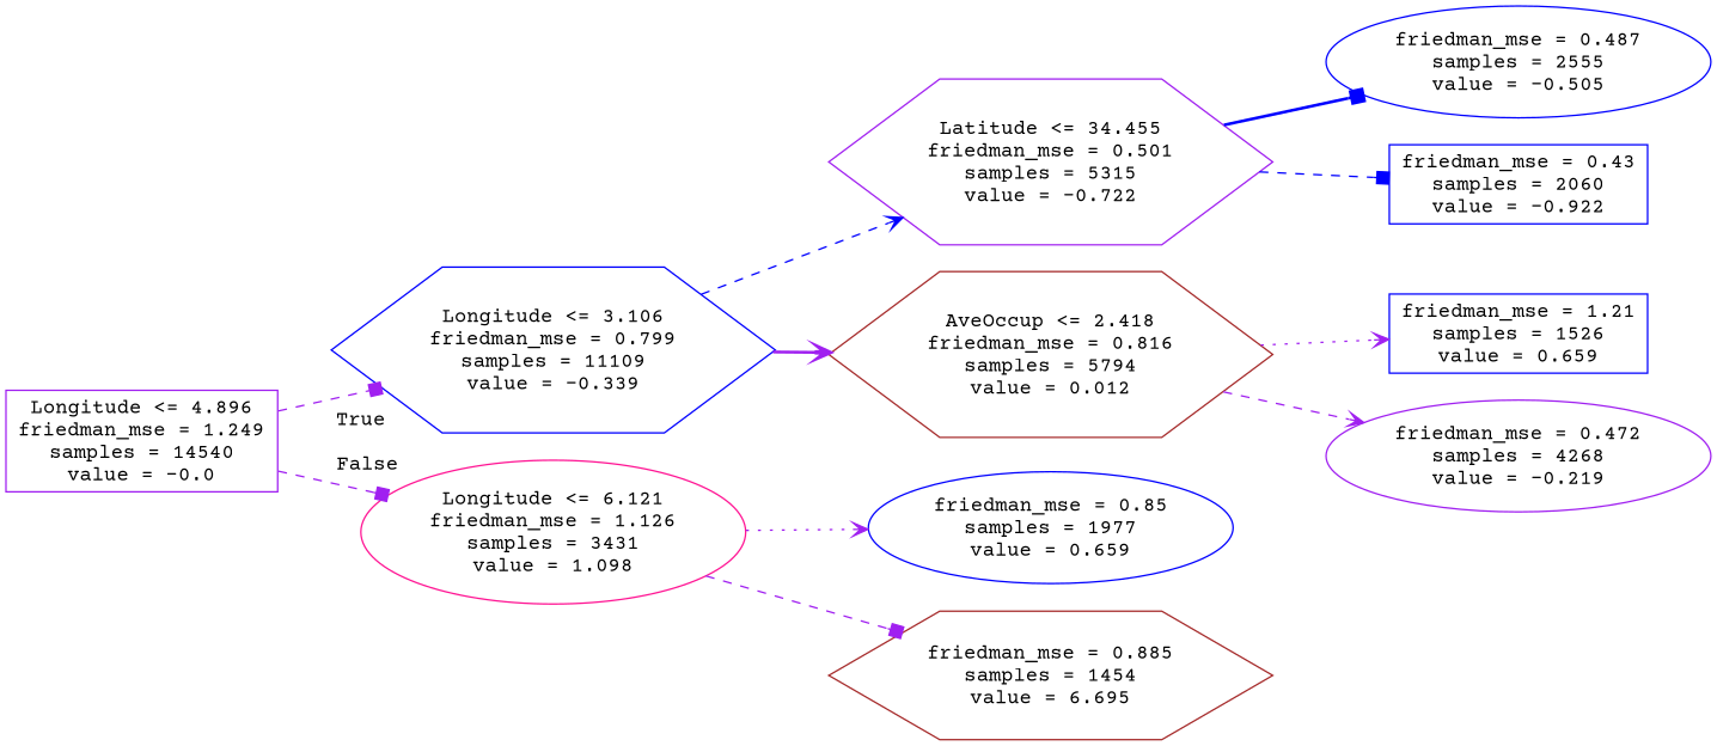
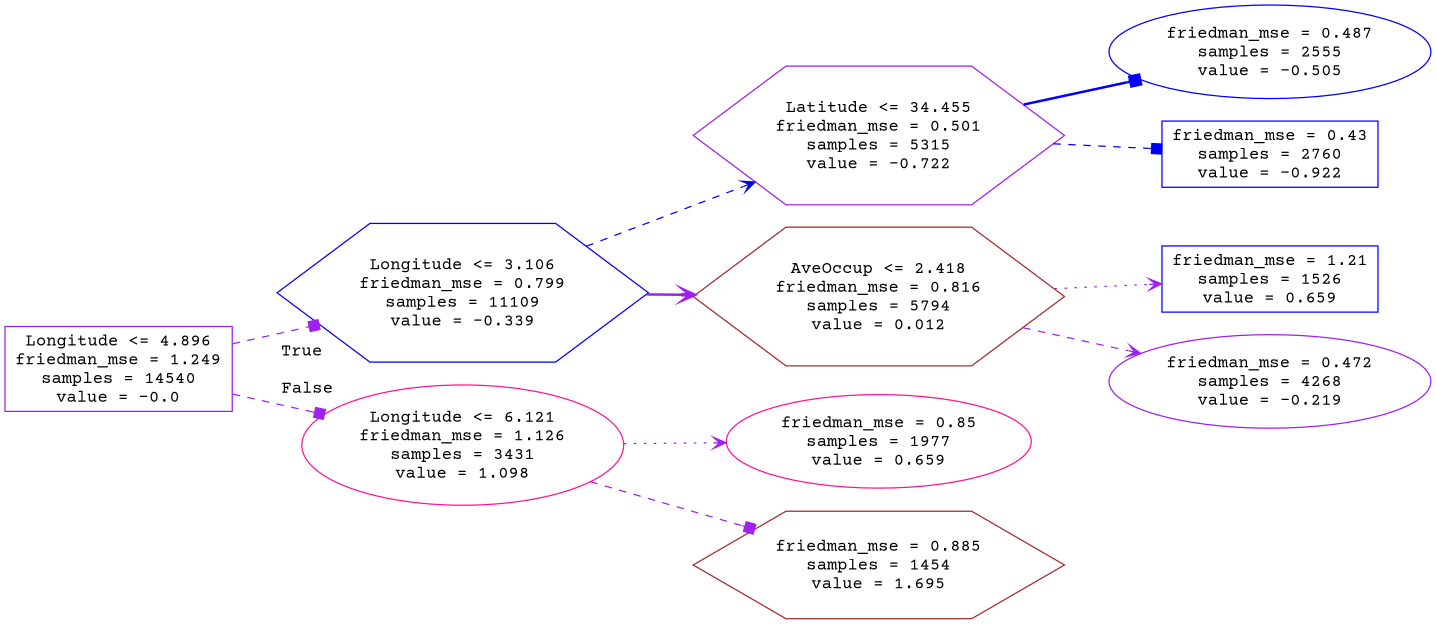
  digraph {
    fontname="Courier Prime"
    rankdir=LR
    node [color=blue fontname="Courier Prime" shape=hexagon]
    edge [arrowhead=box color=purple fontname="Courier Prime" style=dashed]
    n1 [color=purple label="Longitude <= 4.896\nfriedman_mse = 1.249\nsamples = 14540\nvalue = -0.0" shape=box]
    n2 [label="Longitude <= 3.106\nfriedman_mse = 0.799\nsamples = 11109\nvalue = -0.339"]
    n3 [color=deeppink label="Longitude <= 6.121\nfriedman_mse = 1.126\nsamples = 3431\nvalue = 1.098" shape=ellipse]
    n4 [color=purple label="Latitude <= 34.455\nfriedman_mse = 0.501\nsamples = 5315\nvalue = -0.722"]
    n5 [color=brown label="AveOccup <= 2.418\nfriedman_mse = 0.816\nsamples = 5794\nvalue = 0.012"]
-   n6 [label="friedman_mse = 0.85\nsamples = 1977\nvalue = 0.659" shape=ellipse]
-   n7 [color=brown label="friedman_mse = 0.885\nsamples = 1454\nvalue = 6.695"]
+   n6 [color=deeppink label="friedman_mse = 0.85\nsamples = 1977\nvalue = 0.659" shape=ellipse]
+   n7 [color=brown label="friedman_mse = 0.885\nsamples = 1454\nvalue = 1.695"]
    n8 [label="friedman_mse = 0.487\nsamples = 2555\nvalue = -0.505" shape=ellipse]
-   n9 [label="friedman_mse = 0.43\nsamples = 2060\nvalue = -0.922" shape=box]
+   n9 [label="friedman_mse = 0.43\nsamples = 2760\nvalue = -0.922" shape=box]
    n10 [label="friedman_mse = 1.21\nsamples = 1526\nvalue = 0.659" shape=box]
    n11 [color=purple label="friedman_mse = 0.472\nsamples = 4268\nvalue = -0.219" shape=ellipse]
    n1 -> n2 [headlabel=True labelangle=45 labeldistance=2.5]
    n1 -> n3 [headlabel=False labelangle=-45 labeldistance=2.5]
    n2 -> n4 [arrowhead=vee color=blue]
    n2 -> n5 [arrowhead=vee style=bold]
    n3 -> n6 [arrowhead=vee style=dotted]
    n3 -> n7
    n4 -> n8 [color=blue style=bold]
    n4 -> n9 [color=blue]
    n5 -> n10 [arrowhead=vee style=dotted]
    n5 -> n11 [arrowhead=vee]
  }
